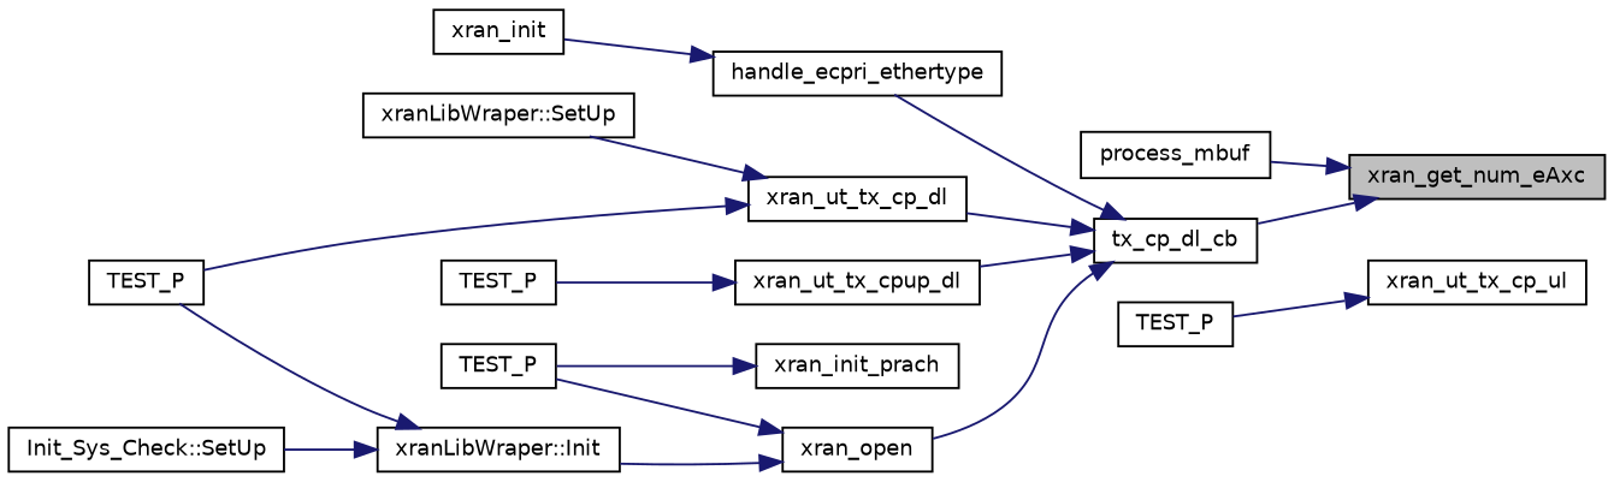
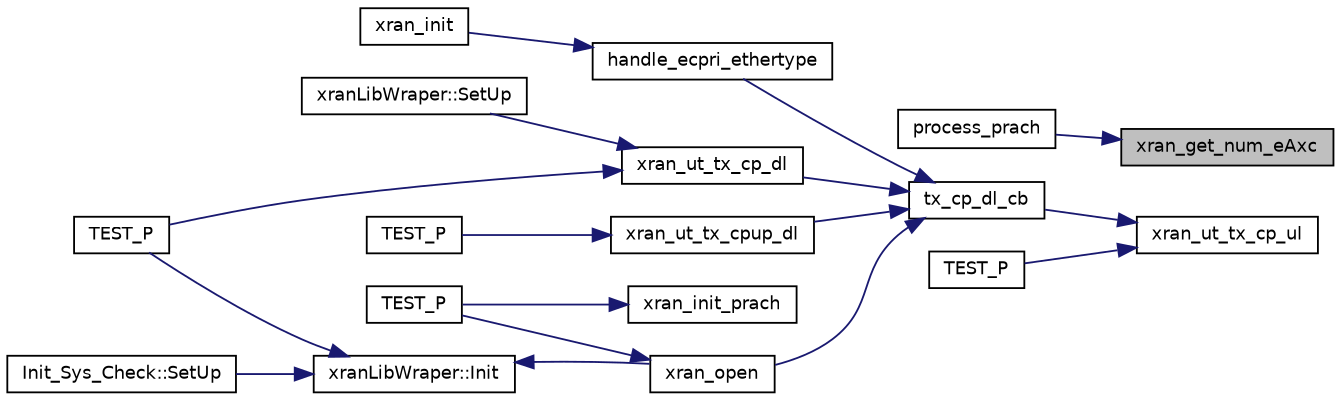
  digraph {
    rankdir=RL
    node [color=black fillcolor=white fontname=Helvetica fontsize=10 shape=record style=filled]
    edge [color=midnightblue dir=back fontname=Helvetica fontsize=10 labelfontname=Helvetica labelfontsize=10 style=solid]
    n1 [fillcolor=grey75 fontcolor=black height=0.2 label=xran_get_num_eAxc width=0.4]
-   n2 [height=0.2 label=process_mbuf width=0.4]
+   n2 [height=0.2 label=process_prach width=0.4]
    n3 [height=0.2 label=tx_cp_dl_cb width=0.4]
    n4 [height=0.2 label=handle_ecpri_ethertype width=0.4]
    n5 [height=0.2 label=xran_ut_tx_cp_dl width=0.4]
    n6 [height=0.2 label=xran_ut_tx_cpup_dl width=0.4]
    n7 [height=0.2 label=xran_open width=0.4]
    n8 [height=0.2 label=xran_init_prach width=0.4]
    n9 [height=0.2 label=TEST_P width=0.4]
    n10 [height=0.2 label=xran_init width=0.4]
    n11 [height=0.2 label="xranLibWraper::SetUp" width=0.4]
    n12 [height=0.2 label=TEST_P width=0.4]
    n13 [height=0.2 label=TEST_P width=0.4]
    n14 [height=0.2 label=xran_ut_tx_cp_ul width=0.4]
    n15 [height=0.2 label=TEST_P width=0.4]
    n16 [height=0.2 label="xranLibWraper::Init" width=0.4]
    n17 [height=0.2 label="Init_Sys_Check::SetUp" width=0.4]
    n1 -> n2
-   n1 -> n3
+   n14 -> n3
    n3 -> n4
    n3 -> n5
    n3 -> n6
    n3 -> n7
    n4 -> n10
    n5 -> n11
    n5 -> n12
    n6 -> n13
    n7 -> n9
-   n7 -> n16
+   n16 -> n7
    n8 -> n9
    n14 -> n15
    n16 -> n12
    n16 -> n17
  }
